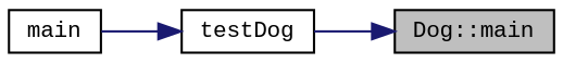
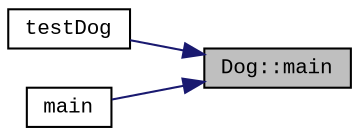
  digraph {
    fontname="Liberation Mono"
    rankdir=RL
    node [color=black fillcolor=white fontname="Liberation Mono" fontsize=10 shape=record style=filled]
    edge [color=midnightblue dir=back fontname="Liberation Mono" fontsize=10 labelfontname=Helvetica labelfontsize=10 style=solid]
    n1 [fillcolor=grey75 fontcolor=black height=0.2 label="Dog::main" width=0.4]
    n2 [height=0.2 label=testDog width=0.4]
    n3 [height=0.2 label=main width=0.4]
    n1 -> n2
-   n2 -> n3
+   n1 -> n3
  }
